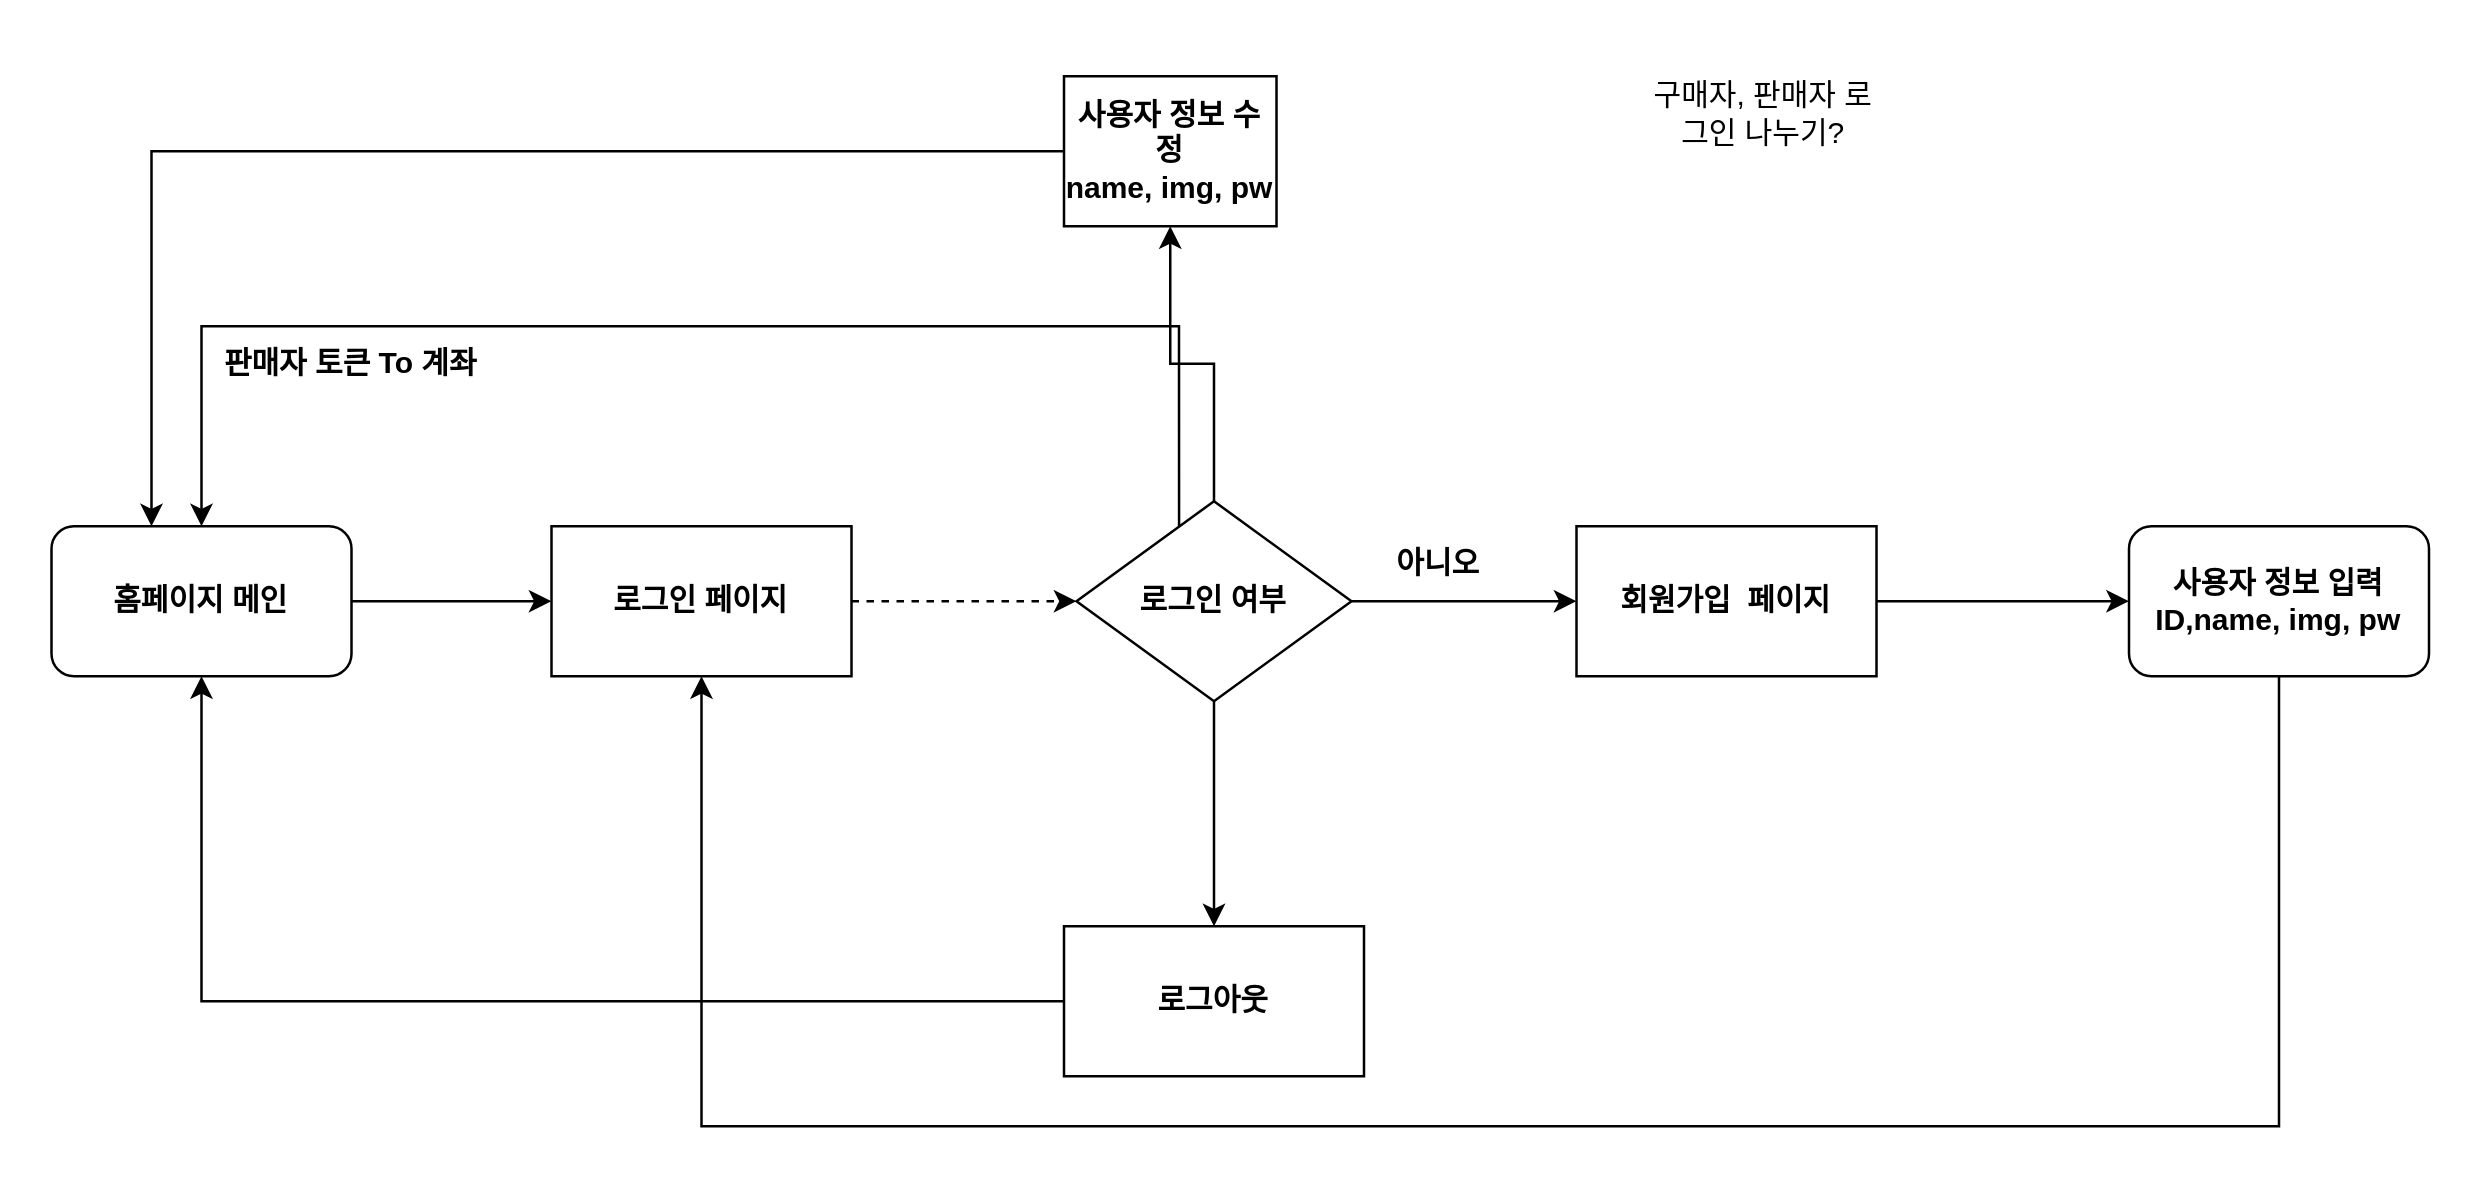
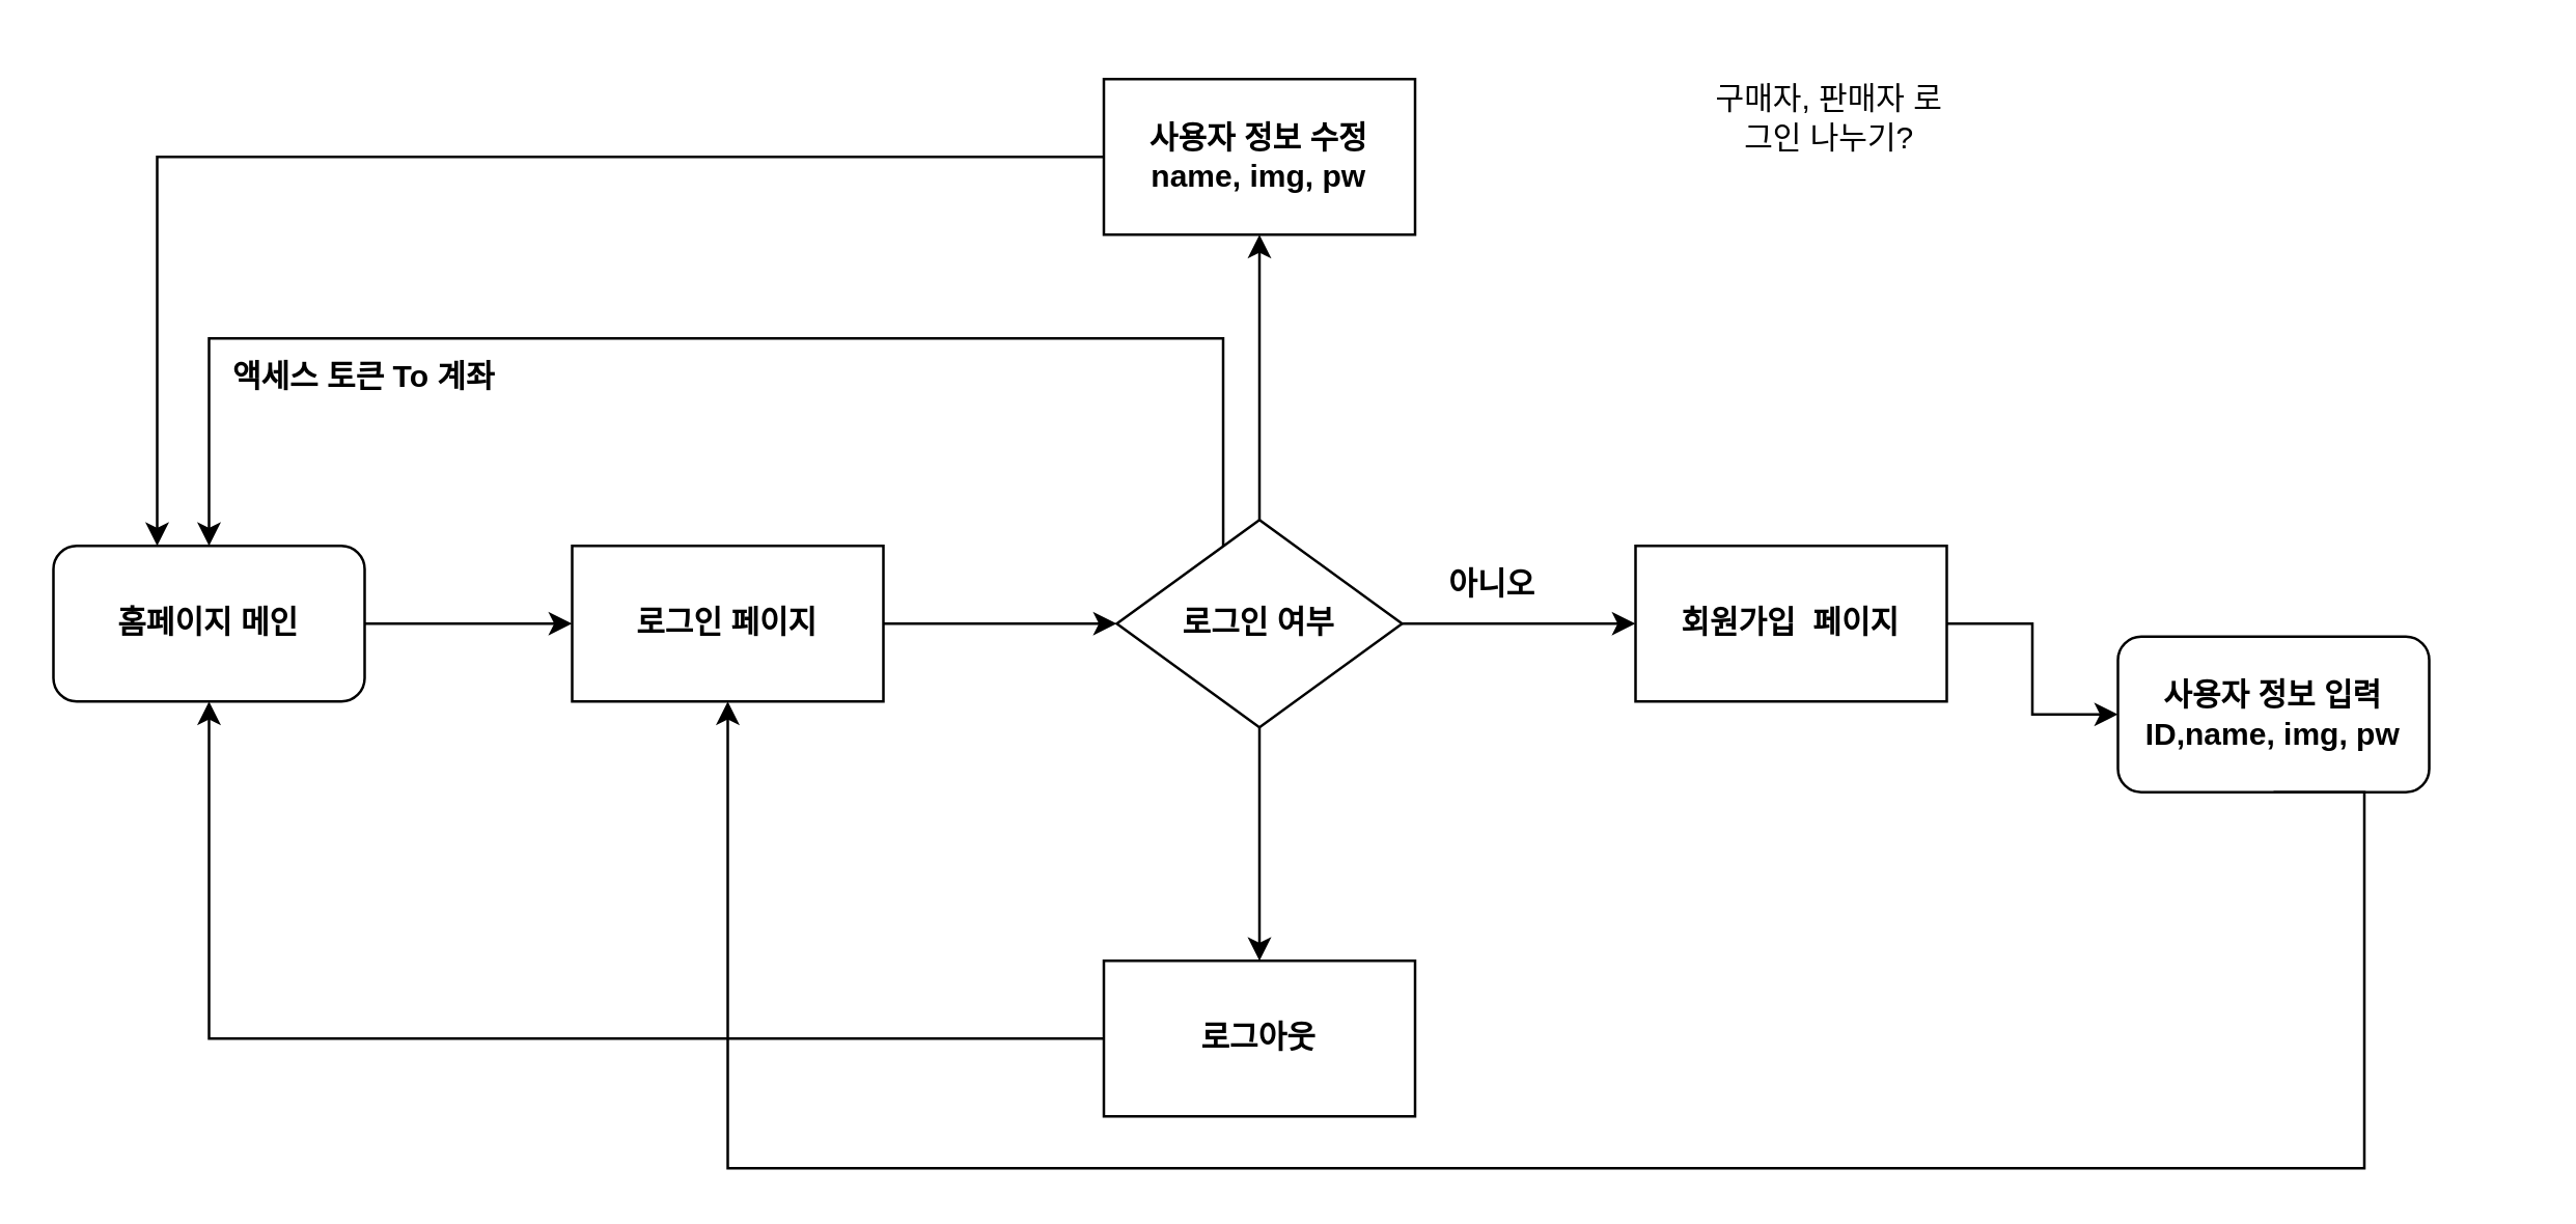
  <mxCell id="0" />
  <mxCell id="1" parent="0" />
  <mxCell id="2" value="" style="edgeStyle=orthogonalEdgeStyle;rounded=0;orthogonalLoop=1;jettySize=auto;html=1;" parent="1" source="3" edge="1"><mxGeometry relative="1" as="geometry"><mxPoint x="220" y="240" as="targetPoint" /></mxGeometry></mxCell>
  <mxCell id="3" value="&lt;b&gt;홈페이지 메인&lt;/b&gt;" style="rounded=1;whiteSpace=wrap;html=1;" parent="1" vertex="1"><mxGeometry x="20" y="210" width="120" height="60" as="geometry" /></mxCell>
  <mxCell id="4" value="" style="edgeStyle=orthogonalEdgeStyle;rounded=0;orthogonalLoop=1;jettySize=auto;html=1;" parent="1" source="5" target="14" edge="1"><mxGeometry relative="1" as="geometry" /></mxCell>
  <mxCell id="5" value="&lt;b&gt;회원가입&amp;nbsp; 페이지&lt;/b&gt;" style="whiteSpace=wrap;html=1;rounded=0;gradientColor=none;" parent="1" vertex="1"><mxGeometry x="630" y="210" width="120" height="60" as="geometry" /></mxCell>
  <mxCell id="6" value="&lt;b&gt;아니오&lt;/b&gt;" style="text;html=1;strokeColor=none;fillColor=none;align=center;verticalAlign=middle;whiteSpace=wrap;rounded=0;glass=0;" parent="1" vertex="1"><mxGeometry x="545" y="210" width="60" height="30" as="geometry" /></mxCell>
- <mxCell id="7" value="" style="edgeStyle=orthogonalEdgeStyle;rounded=0;orthogonalLoop=1;jettySize=auto;html=1;dashed=1;" parent="1" source="8" target="12" edge="1"><mxGeometry relative="1" as="geometry" /></mxCell>
+ <mxCell id="7" value="" style="edgeStyle=orthogonalEdgeStyle;rounded=0;orthogonalLoop=1;jettySize=auto;html=1;" parent="1" source="8" target="12" edge="1"><mxGeometry relative="1" as="geometry" /></mxCell>
  <mxCell id="8" value="&lt;b&gt;로그인 페이지&lt;/b&gt;" style="whiteSpace=wrap;html=1;rounded=0;" parent="1" vertex="1"><mxGeometry x="220" y="210" width="120" height="60" as="geometry" /></mxCell>
  <mxCell id="9" value="" style="edgeStyle=orthogonalEdgeStyle;rounded=0;orthogonalLoop=1;jettySize=auto;html=1;" parent="1" source="12" target="5" edge="1"><mxGeometry relative="1" as="geometry" /></mxCell>
  <mxCell id="10" value="" style="edgeStyle=orthogonalEdgeStyle;rounded=0;orthogonalLoop=1;jettySize=auto;html=1;" parent="1" source="12" target="13" edge="1"><mxGeometry relative="1" as="geometry" /></mxCell>
  <mxCell id="11" value="" style="edgeStyle=orthogonalEdgeStyle;rounded=0;orthogonalLoop=1;jettySize=auto;html=1;" parent="1" source="12" target="18" edge="1"><mxGeometry relative="1" as="geometry" /></mxCell>
  <mxCell id="12" value="&lt;b&gt;로그인 여부&lt;/b&gt;" style="rhombus;whiteSpace=wrap;html=1;rounded=0;" parent="1" vertex="1"><mxGeometry x="430" y="200" width="110" height="80" as="geometry" /></mxCell>
- <mxCell id="13" value="&lt;b&gt;사용자 정보 수정&lt;br&gt;name, img, pw&lt;/b&gt;" style="whiteSpace=wrap;html=1;rounded=0;" parent="1" vertex="1"><mxGeometry x="425" y="30" width="85" height="60" as="geometry" /></mxCell>
- <mxCell id="14" value="&lt;b&gt;사용자 정보 입력&lt;br&gt;ID,name, img, pw&lt;/b&gt;" style="whiteSpace=wrap;html=1;rounded=1;gradientColor=none;" parent="1" vertex="1"><mxGeometry x="851" y="210" width="120" height="60" as="geometry" /></mxCell>
- <mxCell id="15" value="&lt;b&gt;판매자 토큰 To 계좌&lt;/b&gt;" style="text;html=1;strokeColor=none;fillColor=none;align=center;verticalAlign=middle;whiteSpace=wrap;rounded=0;glass=0;" parent="1" vertex="1"><mxGeometry x="80" y="130" width="120" height="30" as="geometry" /></mxCell>
+ <mxCell id="13" value="&lt;b&gt;사용자 정보 수정&lt;br&gt;name, img, pw&lt;/b&gt;" style="whiteSpace=wrap;html=1;rounded=0;" parent="1" vertex="1"><mxGeometry x="425" y="30" width="120" height="60" as="geometry" /></mxCell>
+ <mxCell id="14" value="&lt;b&gt;사용자 정보 입력&lt;br&gt;ID,name, img, pw&lt;/b&gt;" style="whiteSpace=wrap;html=1;rounded=1;gradientColor=none;" parent="1" vertex="1"><mxGeometry x="816" y="245" width="120" height="60" as="geometry" /></mxCell>
+ <mxCell id="15" value="&lt;b&gt;액세스 토큰 To 계좌&lt;/b&gt;" style="text;html=1;strokeColor=none;fillColor=none;align=center;verticalAlign=middle;whiteSpace=wrap;rounded=0;glass=0;" parent="1" vertex="1"><mxGeometry x="80" y="130" width="120" height="30" as="geometry" /></mxCell>
  <mxCell id="16" value="" style="endArrow=classic;html=1;rounded=0;entryX=0.5;entryY=0;entryDx=0;entryDy=0;exitX=0.373;exitY=0.125;exitDx=0;exitDy=0;exitPerimeter=0;" parent="1" source="12" target="3" edge="1"><mxGeometry width="50" height="50" relative="1" as="geometry"><mxPoint x="458" y="210" as="sourcePoint" /><mxPoint x="110" y="90" as="targetPoint" /><Array as="points"><mxPoint x="471" y="130" /><mxPoint x="280" y="130" /><mxPoint x="80" y="130" /></Array></mxGeometry></mxCell>
  <mxCell id="17" value="" style="edgeStyle=orthogonalEdgeStyle;rounded=0;orthogonalLoop=1;jettySize=auto;html=1;exitX=0;exitY=0.5;exitDx=0;exitDy=0;" parent="1" source="13" edge="1"><mxGeometry relative="1" as="geometry"><mxPoint x="229.5" y="159" as="sourcePoint" /><mxPoint x="60" y="210" as="targetPoint" /><Array as="points"><mxPoint x="60" y="60" /><mxPoint x="60" y="210" /></Array></mxGeometry></mxCell>
  <mxCell id="18" value="&lt;b&gt;로그아웃&lt;/b&gt;" style="whiteSpace=wrap;html=1;rounded=0;" parent="1" vertex="1"><mxGeometry x="425" y="370" width="120" height="60" as="geometry" /></mxCell>
  <mxCell id="19" value="" style="edgeStyle=orthogonalEdgeStyle;rounded=0;orthogonalLoop=1;jettySize=auto;html=1;exitX=0;exitY=0.5;exitDx=0;exitDy=0;entryX=0.5;entryY=1;entryDx=0;entryDy=0;" parent="1" source="18" target="3" edge="1"><mxGeometry relative="1" as="geometry"><mxPoint x="425" y="400" as="sourcePoint" /><mxPoint x="80" y="550" as="targetPoint" /><Array as="points"><mxPoint x="80" y="400" /></Array></mxGeometry></mxCell>
  <mxCell id="20" value="" style="edgeStyle=orthogonalEdgeStyle;rounded=0;orthogonalLoop=1;jettySize=auto;html=1;entryX=0.5;entryY=1;entryDx=0;entryDy=0;exitX=0.5;exitY=1;exitDx=0;exitDy=0;" parent="1" source="14" target="8" edge="1"><mxGeometry relative="1" as="geometry"><mxPoint x="971" y="435" as="sourcePoint" /><mxPoint x="81" y="275" as="targetPoint" /><Array as="points"><mxPoint x="911" y="450" /><mxPoint x="280" y="450" /></Array></mxGeometry></mxCell>
  <mxCell id="21" value="구매자, 판매자 로그인 나누기?" style="text;html=1;strokeColor=none;fillColor=none;align=center;verticalAlign=middle;whiteSpace=wrap;rounded=0;" vertex="1" parent="1"><mxGeometry x="660" y="20" width="90" height="50" as="geometry" /></mxCell>
  <mxCell id="22" style="edgeStyle=orthogonalEdgeStyle;rounded=0;orthogonalLoop=1;jettySize=auto;html=1;exitX=0.5;exitY=1;exitDx=0;exitDy=0;" edge="1" parent="1" source="21" target="21"><mxGeometry relative="1" as="geometry" /></mxCell>
